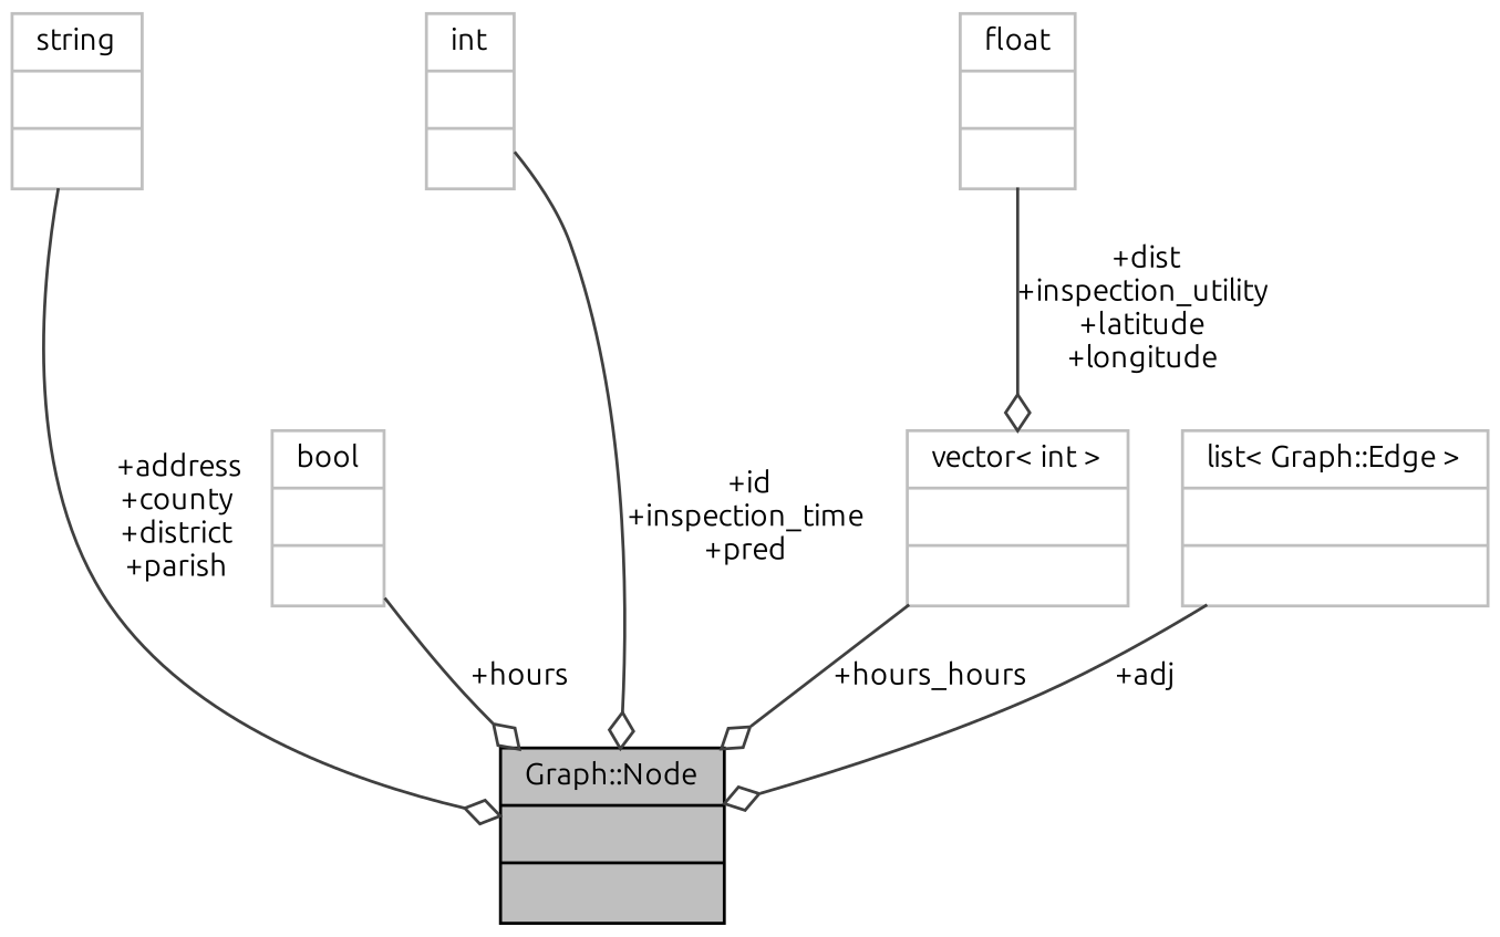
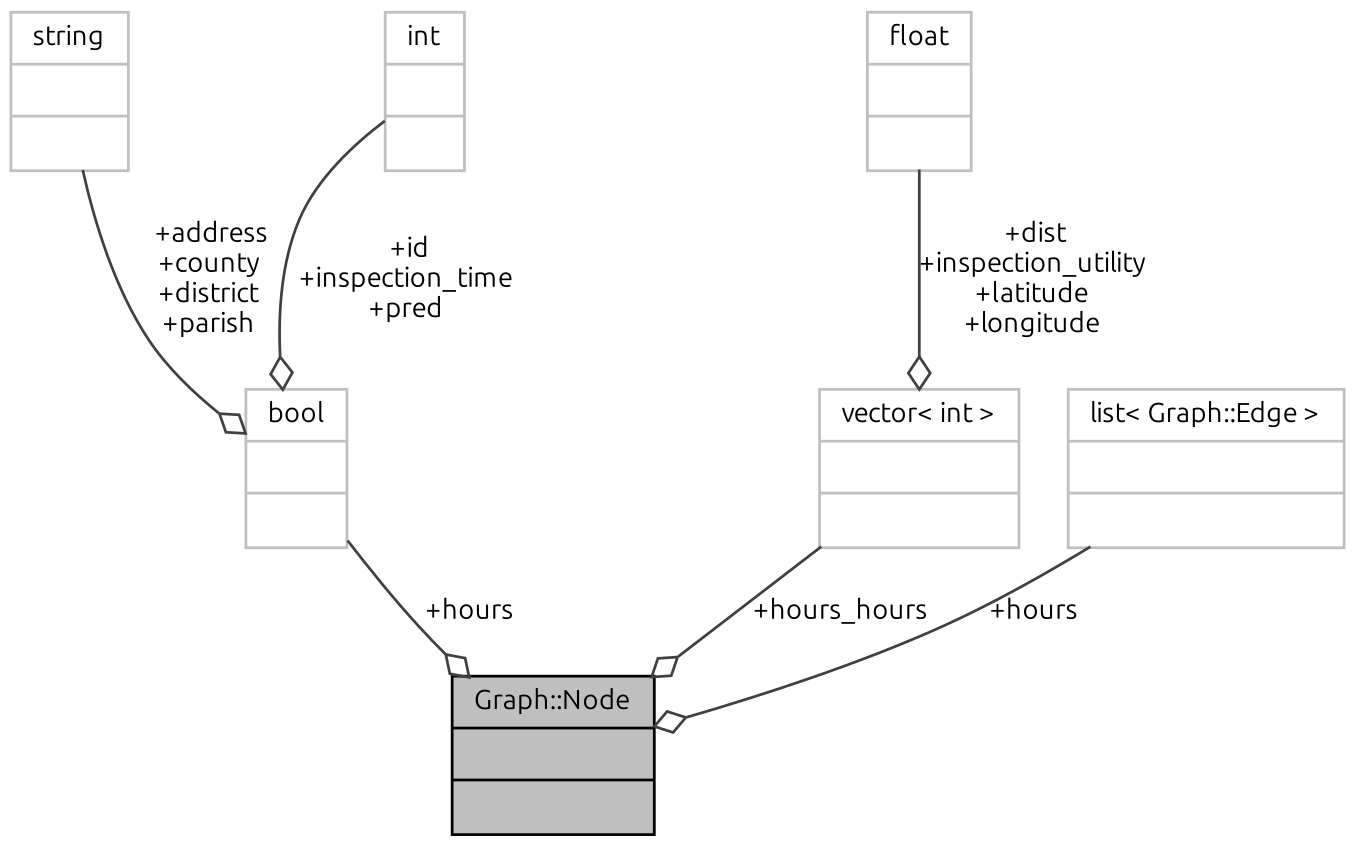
  digraph {
    fontname=Ubuntu
    node [color=grey75 fontname=Ubuntu fontsize=10 shape=record]
    edge [arrowhead=odiamond color=grey25 fontname=Ubuntu fontsize=10 labelfontname=Helvetica labelfontsize=10 style=solid]
    n1 [color=black fillcolor=grey75 fontcolor=black height=0.2 label="{Graph::Node\n||}" style=filled width=0.4]
    n2 [height=0.2 label="{string\n||}" width=0.4]
    n3 [height=0.2 label="{float\n||}" width=0.4]
    n4 [height=0.2 label="{vector\< int \>\n||}" width=0.4]
    n5 [height=0.2 label="{int\n||}" width=0.4]
    n6 [height=0.2 label="{bool\n||}" width=0.4]
    n7 [height=0.2 label="{list\< Graph::Edge \>\n||}" width=0.4]
-   n2 -> n1 [label=" +address\n+county\n+district\n+parish"]
+   n2 -> n6 [label=" +address\n+county\n+district\n+parish"]
    n3 -> n4 [label=" +dist\n+inspection_utility\n+latitude\n+longitude"]
    n4 -> n1 [label=" +hours_hours"]
-   n5 -> n1 [label=" +id\n+inspection_time\n+pred"]
+   n5 -> n6 [label=" +id\n+inspection_time\n+pred"]
    n6 -> n1 [label=" +hours"]
-   n7 -> n1 [label=" +adj"]
+   n7 -> n1 [label=" +hours"]
  }
